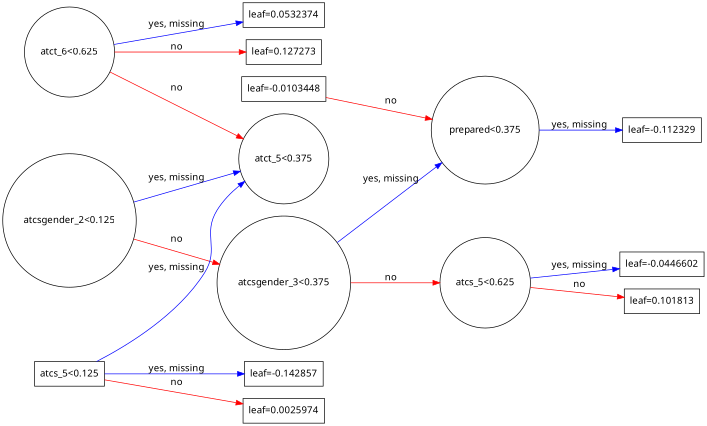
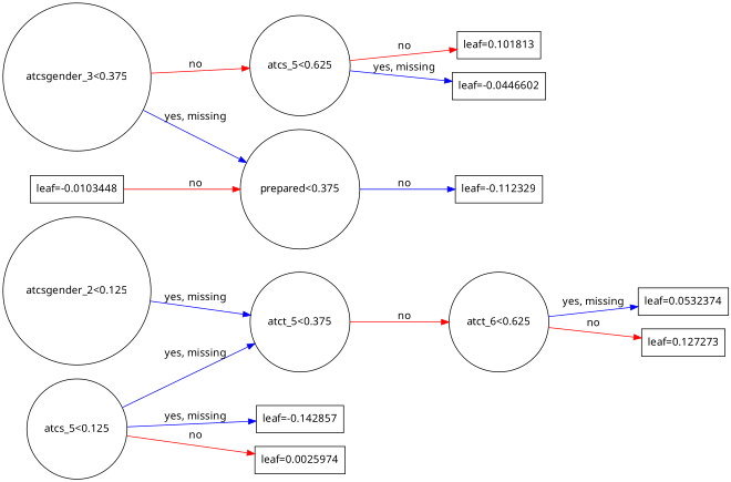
  digraph {
    fontname="Noto Sans"
    rankdir=LR
    node [fontname="Noto Sans" shape=box]
    edge [color="#0000FF" fontname="Noto Sans"]
    n1 [label="atcsgender_2<0.125" shape=circle]
    n2 [label="atct_5<0.375" shape=circle]
    n3 [label="atcsgender_3<0.375" shape=circle]
    n4 [label="atct_6<0.625" shape=circle]
    n5 [label="prepared<0.375" shape=circle]
    n6 [label="atcs_5<0.625" shape=circle]
-   n7 [label="atcs_5<0.125"]
+   n7 [label="atcs_5<0.125" shape=circle]
    n8 [label="leaf=-0.142857"]
    n9 [label="leaf=0.0025974"]
    n10 [label="leaf=0.0532374"]
    n11 [label="leaf=0.127273"]
    n12 [label="leaf=-0.112329"]
    n13 [label="leaf=-0.0446602"]
    n14 [label="leaf=0.101813"]
    n15 [label="leaf=-0.0103448"]
    n1 -> n2 [label="yes, missing"]
-   n1 -> n3 [color="#FF0000" label=no]
-   n4 -> n2 [color="#FF0000" label=no]
+   n2 -> n4 [color="#FF0000" label=no]
    n3 -> n5 [label="yes, missing"]
    n3 -> n6 [color="#FF0000" label=no]
    n4 -> n10 [label="yes, missing"]
    n4 -> n11 [color="#FF0000" label=no]
-   n5 -> n12 [label="yes, missing"]
+   n5 -> n12 [label=no]
    n6 -> n13 [label="yes, missing"]
    n6 -> n14 [color="#FF0000" label=no]
    n7 -> n2 [label="yes, missing"]
    n7 -> n8 [label="yes, missing"]
    n7 -> n9 [color="#FF0000" label=no]
    n15 -> n5 [color="#FF0000" label=no]
  }
